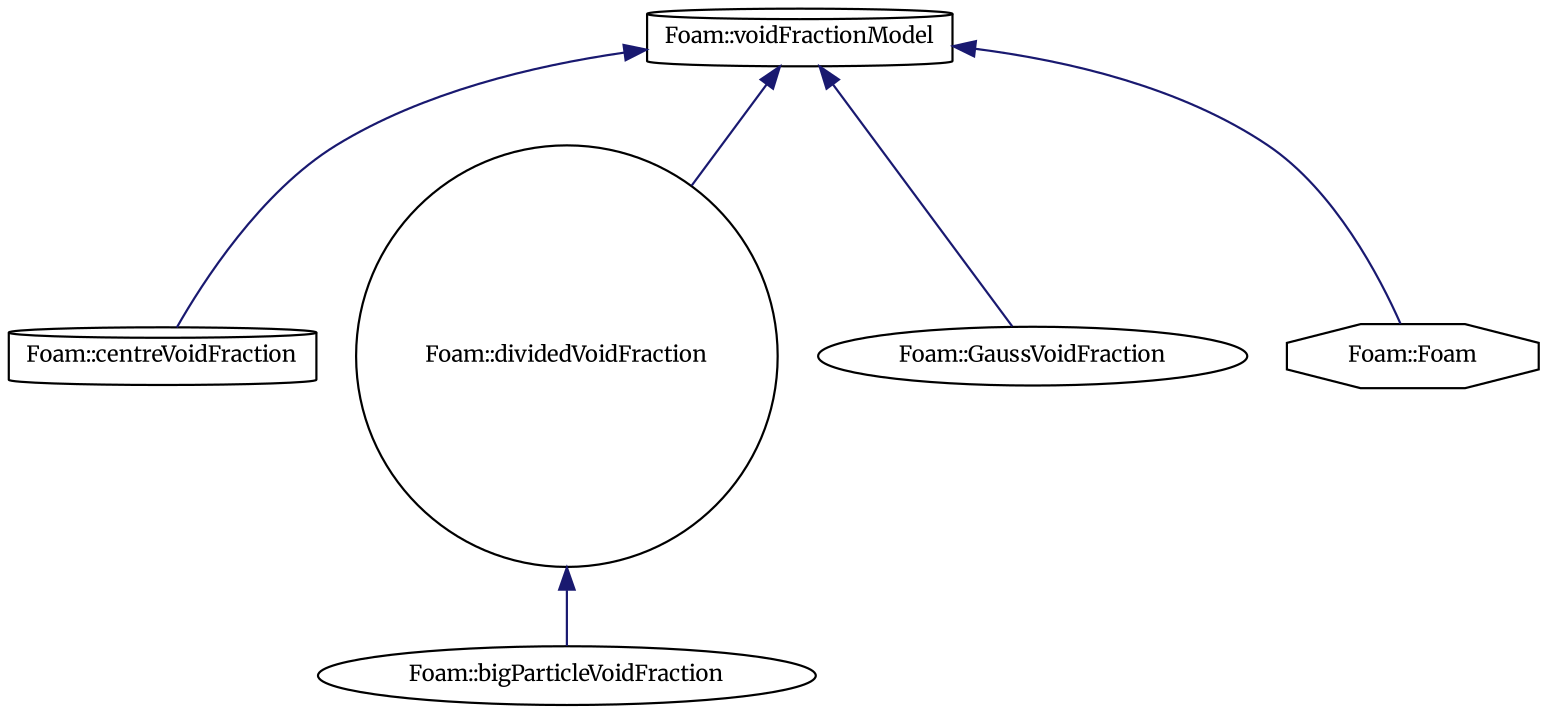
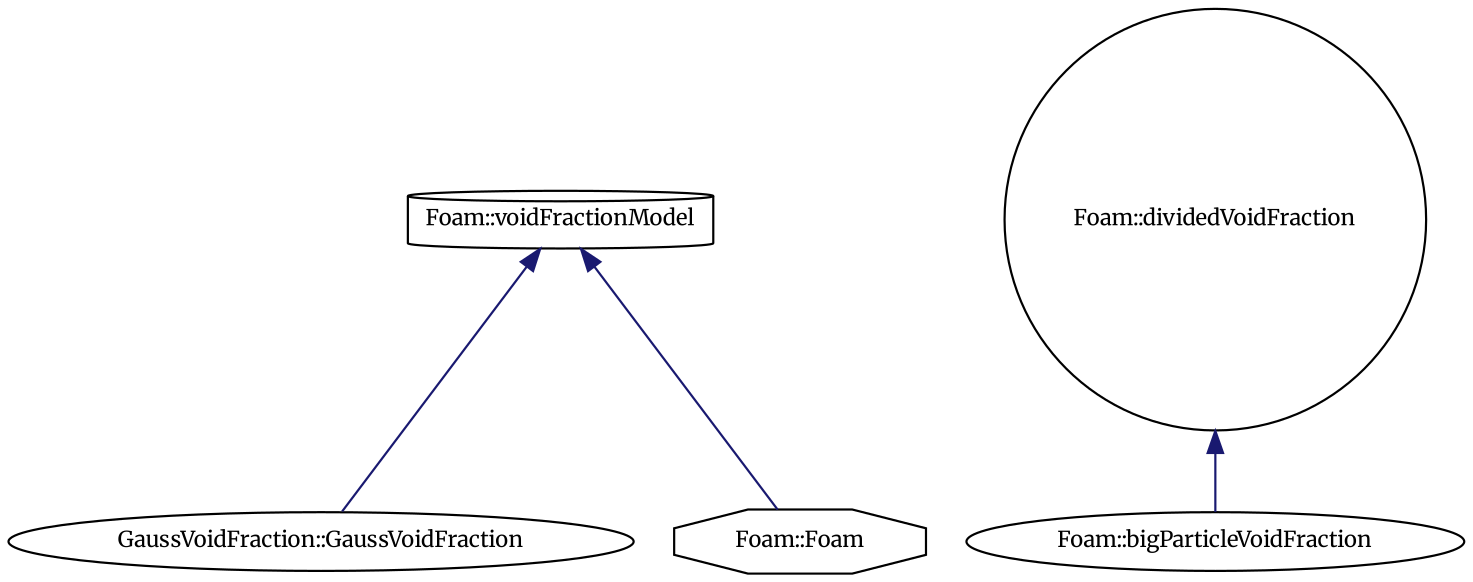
  digraph {
    fontname=Merriweather
    rankdir=TB
    node [color=black fillcolor=white fontname=Merriweather fontsize=10 shape=cylinder style=filled]
    edge [color=midnightblue dir=back fontname=Merriweather fontsize=10 labelfontname=FreeSans labelfontsize=10 style=solid]
    n1 [height=0.2 label="Foam::voidFractionModel" width=0.4]
-   n2 [height=0.2 label="Foam::centreVoidFraction" width=0.4]
    n3 [height=0.2 label="Foam::dividedVoidFraction" shape=circle width=0.4]
-   n4 [height=0.2 label="Foam::GaussVoidFraction" shape=ellipse width=0.4]
+   n4 [height=0.2 label="GaussVoidFraction::GaussVoidFraction" shape=ellipse width=0.4]
    n5 [height=0.2 label="Foam::Foam" shape=octagon width=0.4]
    n6 [height=0.2 label="Foam::bigParticleVoidFraction" shape=ellipse width=0.4]
-   n1 -> n2
-   n1 -> n3
    n1 -> n4
    n1 -> n5
    n3 -> n6
  }
